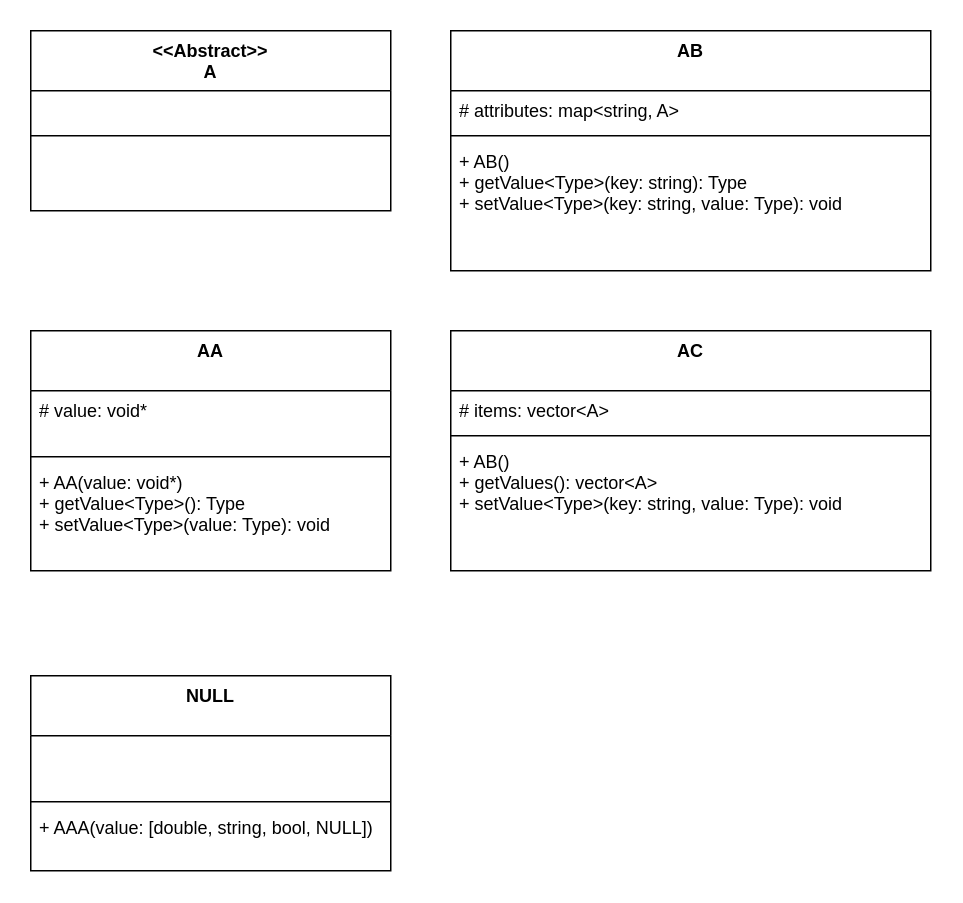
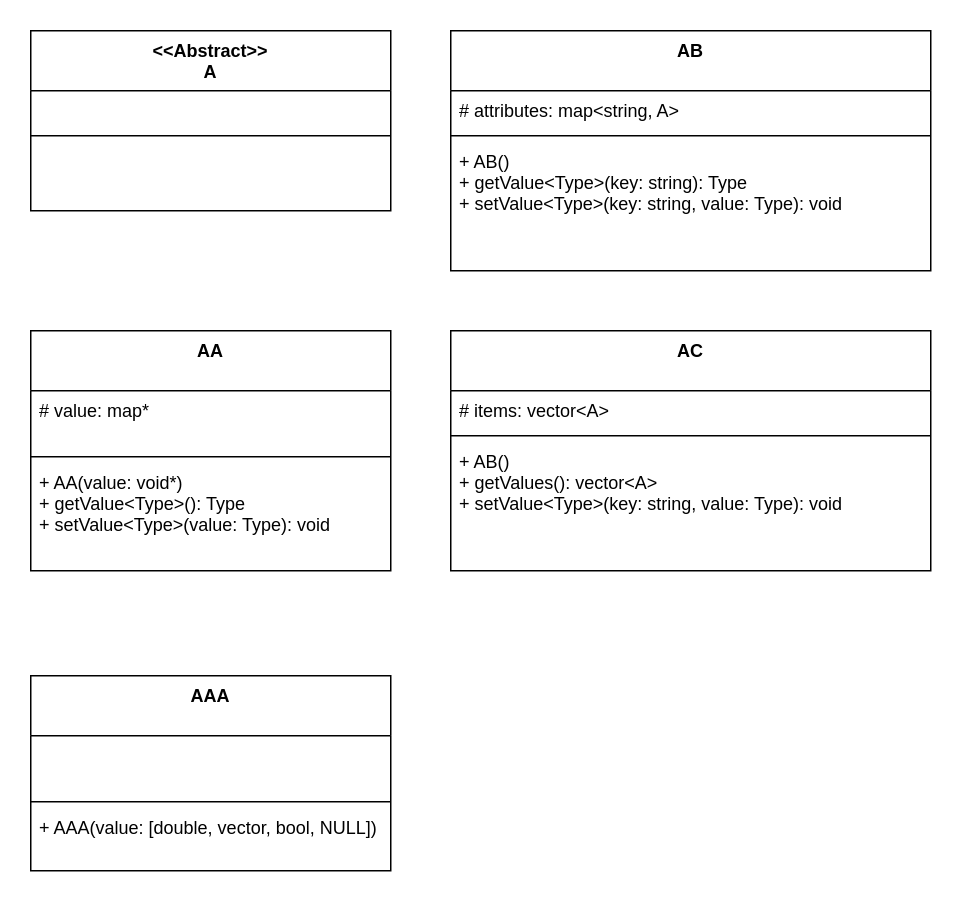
  <mxCell id="0" />
  <mxCell id="1" parent="0" />
  <mxCell id="2" value="&lt;&lt;Abstract&gt;&gt;&#10;A" style="swimlane;fontStyle=1;align=center;verticalAlign=top;childLayout=stackLayout;horizontal=1;startSize=40;horizontalStack=0;resizeParent=1;resizeParentMax=0;resizeLast=0;collapsible=1;marginBottom=0;" vertex="1" parent="1"><mxGeometry x="20" y="20" width="240" height="120" as="geometry" /></mxCell>
  <mxCell id="3" value=" " style="text;strokeColor=none;fillColor=none;align=left;verticalAlign=top;spacingLeft=4;spacingRight=4;overflow=hidden;rotatable=0;points=[[0,0.5],[1,0.5]];portConstraint=eastwest;" vertex="1" parent="2"><mxGeometry y="40" width="240" height="26" as="geometry" /></mxCell>
  <mxCell id="4" value="" style="line;strokeWidth=1;fillColor=none;align=left;verticalAlign=middle;spacingTop=-1;spacingLeft=3;spacingRight=3;rotatable=0;labelPosition=right;points=[];portConstraint=eastwest;" vertex="1" parent="2"><mxGeometry y="66" width="240" height="8" as="geometry" /></mxCell>
  <mxCell id="5" value=" " style="text;strokeColor=none;fillColor=none;align=left;verticalAlign=top;spacingLeft=4;spacingRight=4;overflow=hidden;rotatable=0;points=[[0,0.5],[1,0.5]];portConstraint=eastwest;" vertex="1" parent="2"><mxGeometry y="74" width="240" height="46" as="geometry" /></mxCell>
  <mxCell id="6" value="AA" style="swimlane;fontStyle=1;align=center;verticalAlign=top;childLayout=stackLayout;horizontal=1;startSize=40;horizontalStack=0;resizeParent=1;resizeParentMax=0;resizeLast=0;collapsible=1;marginBottom=0;" vertex="1" parent="1"><mxGeometry x="20" y="220" width="240" height="160" as="geometry" /></mxCell>
- <mxCell id="7" value="# value: void*" style="text;strokeColor=none;fillColor=none;align=left;verticalAlign=top;spacingLeft=4;spacingRight=4;overflow=hidden;rotatable=0;points=[[0,0.5],[1,0.5]];portConstraint=eastwest;" vertex="1" parent="6"><mxGeometry y="40" width="240" height="40" as="geometry" /></mxCell>
+ <mxCell id="7" value="# value: map*" style="text;strokeColor=none;fillColor=none;align=left;verticalAlign=top;spacingLeft=4;spacingRight=4;overflow=hidden;rotatable=0;points=[[0,0.5],[1,0.5]];portConstraint=eastwest;" vertex="1" parent="6"><mxGeometry y="40" width="240" height="40" as="geometry" /></mxCell>
  <mxCell id="8" value="" style="line;strokeWidth=1;fillColor=none;align=left;verticalAlign=middle;spacingTop=-1;spacingLeft=3;spacingRight=3;rotatable=0;labelPosition=right;points=[];portConstraint=eastwest;" vertex="1" parent="6"><mxGeometry y="80" width="240" height="8" as="geometry" /></mxCell>
  <mxCell id="9" value="+ AA(value: void*)&#10;+ getValue&lt;Type&gt;(): Type&#10;+ setValue&lt;Type&gt;(value: Type): void" style="text;strokeColor=none;fillColor=none;align=left;verticalAlign=top;spacingLeft=4;spacingRight=4;overflow=hidden;rotatable=0;points=[[0,0.5],[1,0.5]];portConstraint=eastwest;" vertex="1" parent="6"><mxGeometry y="88" width="240" height="72" as="geometry" /></mxCell>
  <mxCell id="10" value="AB" style="swimlane;fontStyle=1;align=center;verticalAlign=top;childLayout=stackLayout;horizontal=1;startSize=40;horizontalStack=0;resizeParent=1;resizeParentMax=0;resizeLast=0;collapsible=1;marginBottom=0;" vertex="1" parent="1"><mxGeometry x="300" y="20" width="320" height="160" as="geometry" /></mxCell>
  <mxCell id="11" value="# attributes: map&lt;string, A&gt;" style="text;strokeColor=none;fillColor=none;align=left;verticalAlign=top;spacingLeft=4;spacingRight=4;overflow=hidden;rotatable=0;points=[[0,0.5],[1,0.5]];portConstraint=eastwest;" vertex="1" parent="10"><mxGeometry y="40" width="320" height="26" as="geometry" /></mxCell>
  <mxCell id="12" value="" style="line;strokeWidth=1;fillColor=none;align=left;verticalAlign=middle;spacingTop=-1;spacingLeft=3;spacingRight=3;rotatable=0;labelPosition=right;points=[];portConstraint=eastwest;" vertex="1" parent="10"><mxGeometry y="66" width="320" height="8" as="geometry" /></mxCell>
  <mxCell id="13" value="+ AB()&#10;+ getValue&lt;Type&gt;(key: string): Type&#10;+ setValue&lt;Type&gt;(key: string, value: Type): void" style="text;strokeColor=none;fillColor=none;align=left;verticalAlign=top;spacingLeft=4;spacingRight=4;overflow=hidden;rotatable=0;points=[[0,0.5],[1,0.5]];portConstraint=eastwest;" vertex="1" parent="10"><mxGeometry y="74" width="320" height="86" as="geometry" /></mxCell>
- <mxCell id="14" value="NULL" style="swimlane;fontStyle=1;align=center;verticalAlign=top;childLayout=stackLayout;horizontal=1;startSize=40;horizontalStack=0;resizeParent=1;resizeParentMax=0;resizeLast=0;collapsible=1;marginBottom=0;" vertex="1" parent="1"><mxGeometry x="20" y="450" width="240" height="130" as="geometry" /></mxCell>
+ <mxCell id="14" value="AAA" style="swimlane;fontStyle=1;align=center;verticalAlign=top;childLayout=stackLayout;horizontal=1;startSize=40;horizontalStack=0;resizeParent=1;resizeParentMax=0;resizeLast=0;collapsible=1;marginBottom=0;" vertex="1" parent="1"><mxGeometry x="20" y="450" width="240" height="130" as="geometry" /></mxCell>
  <mxCell id="15" value=" " style="text;strokeColor=none;fillColor=none;align=left;verticalAlign=top;spacingLeft=4;spacingRight=4;overflow=hidden;rotatable=0;points=[[0,0.5],[1,0.5]];portConstraint=eastwest;" vertex="1" parent="14"><mxGeometry y="40" width="240" height="40" as="geometry" /></mxCell>
  <mxCell id="16" value="" style="line;strokeWidth=1;fillColor=none;align=left;verticalAlign=middle;spacingTop=-1;spacingLeft=3;spacingRight=3;rotatable=0;labelPosition=right;points=[];portConstraint=eastwest;" vertex="1" parent="14"><mxGeometry y="80" width="240" height="8" as="geometry" /></mxCell>
- <mxCell id="17" value="+ AAA(value: [double, string, bool, NULL])&#10;" style="text;strokeColor=none;fillColor=none;align=left;verticalAlign=top;spacingLeft=4;spacingRight=4;overflow=hidden;rotatable=0;points=[[0,0.5],[1,0.5]];portConstraint=eastwest;" vertex="1" parent="14"><mxGeometry y="88" width="240" height="42" as="geometry" /></mxCell>
+ <mxCell id="17" value="+ AAA(value: [double, vector, bool, NULL])&#10;" style="text;strokeColor=none;fillColor=none;align=left;verticalAlign=top;spacingLeft=4;spacingRight=4;overflow=hidden;rotatable=0;points=[[0,0.5],[1,0.5]];portConstraint=eastwest;" vertex="1" parent="14"><mxGeometry y="88" width="240" height="42" as="geometry" /></mxCell>
  <mxCell id="18" value="AC" style="swimlane;fontStyle=1;align=center;verticalAlign=top;childLayout=stackLayout;horizontal=1;startSize=40;horizontalStack=0;resizeParent=1;resizeParentMax=0;resizeLast=0;collapsible=1;marginBottom=0;" vertex="1" parent="1"><mxGeometry x="300" y="220" width="320" height="160" as="geometry" /></mxCell>
  <mxCell id="19" value="# items: vector&lt;A&gt;" style="text;strokeColor=none;fillColor=none;align=left;verticalAlign=top;spacingLeft=4;spacingRight=4;overflow=hidden;rotatable=0;points=[[0,0.5],[1,0.5]];portConstraint=eastwest;" vertex="1" parent="18"><mxGeometry y="40" width="320" height="26" as="geometry" /></mxCell>
  <mxCell id="20" value="" style="line;strokeWidth=1;fillColor=none;align=left;verticalAlign=middle;spacingTop=-1;spacingLeft=3;spacingRight=3;rotatable=0;labelPosition=right;points=[];portConstraint=eastwest;" vertex="1" parent="18"><mxGeometry y="66" width="320" height="8" as="geometry" /></mxCell>
  <mxCell id="21" value="+ AB()&#10;+ getValues(): vector&lt;A&gt;&#10;+ setValue&lt;Type&gt;(key: string, value: Type): void" style="text;strokeColor=none;fillColor=none;align=left;verticalAlign=top;spacingLeft=4;spacingRight=4;overflow=hidden;rotatable=0;points=[[0,0.5],[1,0.5]];portConstraint=eastwest;" vertex="1" parent="18"><mxGeometry y="74" width="320" height="86" as="geometry" /></mxCell>
